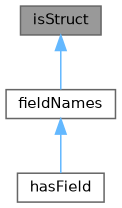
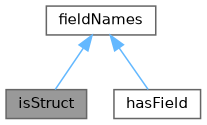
  digraph {
    rankdir=TB
    node [color=grey40 fillcolor=white fontname=Helvetica fontsize=10 shape=box style=filled]
    edge [color=steelblue1 dir=back fontname=Helvetica fontsize=10 labelfontname=Helvetica labelfontsize=10 style=solid]
    n1 [color=gray40 fillcolor=grey60 fontcolor=black height=0.2 label=isStruct width=0.4]
    n2 [height=0.2 label=fieldNames width=0.4]
    n3 [height=0.2 label=hasField width=0.4]
-   n1 -> n2
+   n2 -> n1
    n2 -> n3
  }
